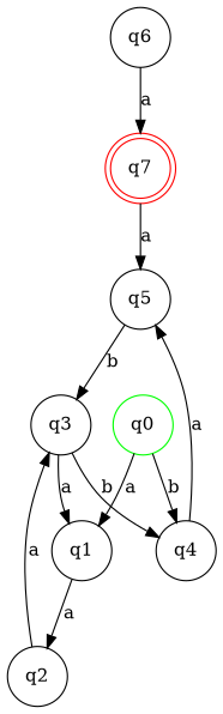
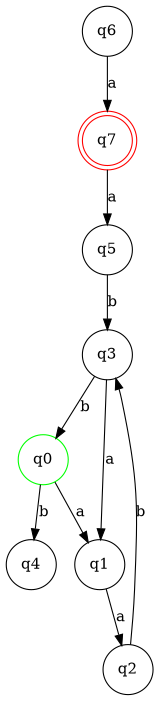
  digraph {
    rankdir=TB
    node [shape=circle]
    q7 [color=red shape=doublecircle]
    q5
    q3
    q0 [color=green]
    q1
    q4
    q2
    q6
    q7 -> q5 [label=a]
    q5 -> q3 [label=b]
    q3 -> q1 [label=a]
-   q3 -> q4 [label=b]
+   q3 -> q0 [label=b]
    q0 -> q1 [label=a]
    q0 -> q4 [label=b]
    q1 -> q2 [label=a]
-   q4 -> q5 [label=a]
-   q2 -> q3 [label=a]
+   q2 -> q3 [label=b]
    q6 -> q7 [label=a]
  }
